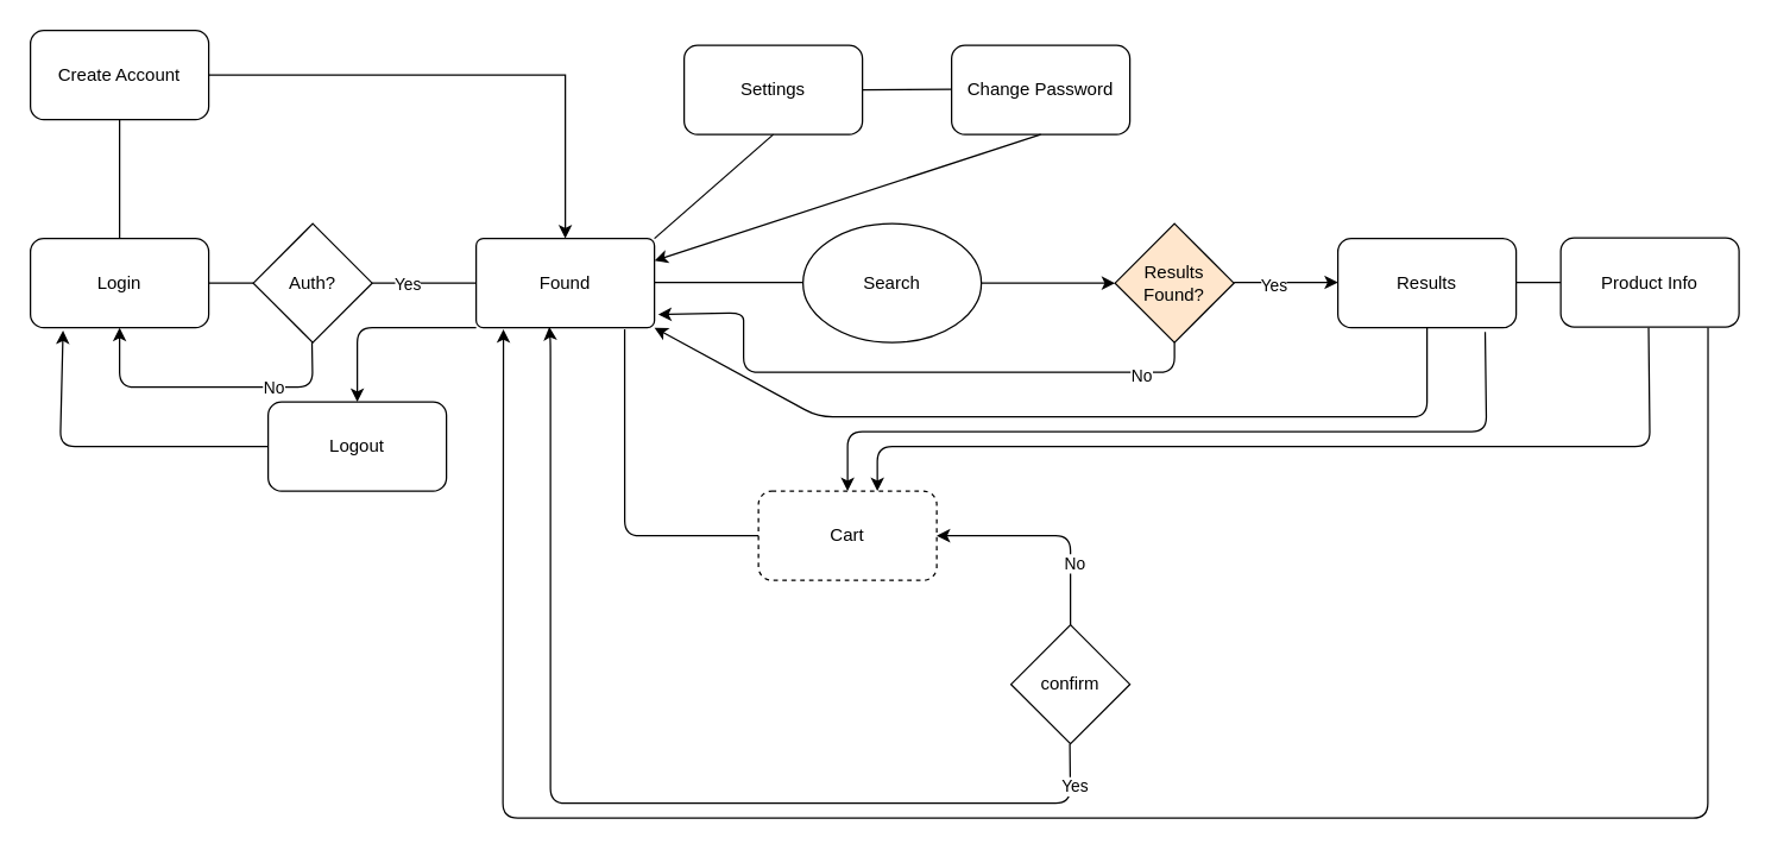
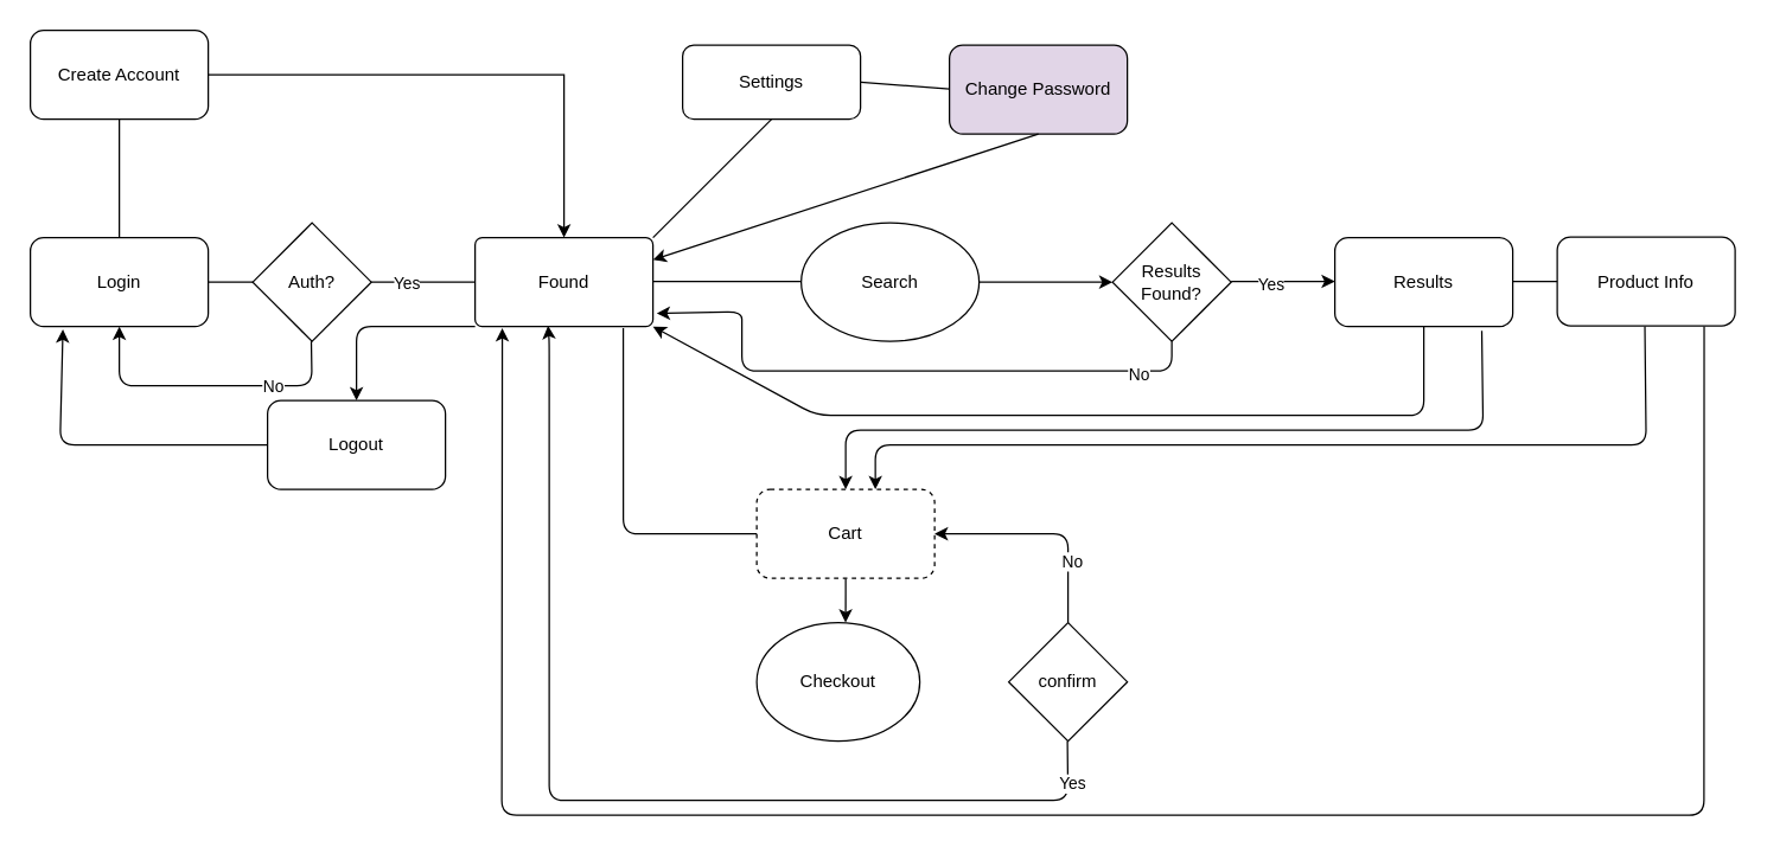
  <mxCell id="0" />
  <mxCell id="1" parent="0" />
  <mxCell id="2" value="Login" style="rounded=1;whiteSpace=wrap;html=1;" vertex="1" parent="1"><mxGeometry x="20" y="160" width="120" height="60" as="geometry" /></mxCell>
  <mxCell id="3" style="edgeStyle=orthogonalEdgeStyle;rounded=0;orthogonalLoop=1;jettySize=auto;html=1;entryX=0.5;entryY=0;entryDx=0;entryDy=0;" edge="1" parent="1" source="4" target="12"><mxGeometry relative="1" as="geometry" /></mxCell>
  <mxCell id="4" value="Create Account" style="rounded=1;whiteSpace=wrap;html=1;" vertex="1" parent="1"><mxGeometry x="20" y="20" width="120" height="60" as="geometry" /></mxCell>
  <mxCell id="5" value="" style="endArrow=none;html=1;" edge="1" parent="1" target="6"><mxGeometry width="50" height="50" relative="1" as="geometry"><mxPoint x="140" y="190" as="sourcePoint" /><mxPoint x="210" y="190" as="targetPoint" /></mxGeometry></mxCell>
  <mxCell id="6" value="Auth?" style="rhombus;whiteSpace=wrap;html=1;" vertex="1" parent="1"><mxGeometry x="170" y="150" width="80" height="80" as="geometry" /></mxCell>
  <mxCell id="7" value="" style="endArrow=classic;html=1;entryX=0.5;entryY=1;entryDx=0;entryDy=0;" edge="1" parent="1" target="2"><mxGeometry width="50" height="50" relative="1" as="geometry"><mxPoint x="209.5" y="230" as="sourcePoint" /><mxPoint x="209.5" y="330" as="targetPoint" /><Array as="points"><mxPoint x="210" y="260" /><mxPoint x="80" y="260" /></Array></mxGeometry></mxCell>
  <mxCell id="8" value="No" style="edgeLabel;html=1;align=center;verticalAlign=middle;resizable=0;points=[];" vertex="1" connectable="0" parent="7"><mxGeometry x="-0.433" relative="1" as="geometry"><mxPoint as="offset" /></mxGeometry></mxCell>
  <mxCell id="9" value="" style="endArrow=none;html=1;" edge="1" parent="1" source="2"><mxGeometry width="50" height="50" relative="1" as="geometry"><mxPoint x="30" y="130" as="sourcePoint" /><mxPoint x="80" y="80" as="targetPoint" /></mxGeometry></mxCell>
  <mxCell id="10" value="" style="endArrow=none;html=1;" edge="1" parent="1" target="12"><mxGeometry width="50" height="50" relative="1" as="geometry"><mxPoint x="250" y="190" as="sourcePoint" /><mxPoint x="330" y="190" as="targetPoint" /></mxGeometry></mxCell>
  <mxCell id="11" value="Yes" style="edgeLabel;html=1;align=center;verticalAlign=middle;resizable=0;points=[];" vertex="1" connectable="0" parent="10"><mxGeometry x="-0.357" relative="1" as="geometry"><mxPoint as="offset" /></mxGeometry></mxCell>
  <mxCell id="12" value="Found" style="rounded=1;whiteSpace=wrap;html=1;arcSize=8;" vertex="1" parent="1"><mxGeometry x="320" y="160" width="120" height="60" as="geometry" /></mxCell>
  <mxCell id="13" value="Logout" style="rounded=1;whiteSpace=wrap;html=1;" vertex="1" parent="1"><mxGeometry x="180" y="270" width="120" height="60" as="geometry" /></mxCell>
  <mxCell id="14" value="" style="endArrow=classic;html=1;entryX=0.5;entryY=0;entryDx=0;entryDy=0;" edge="1" parent="1" target="13"><mxGeometry width="50" height="50" relative="1" as="geometry"><mxPoint x="320" y="220" as="sourcePoint" /><mxPoint x="280" y="270" as="targetPoint" /><Array as="points"><mxPoint x="240" y="220" /></Array></mxGeometry></mxCell>
  <mxCell id="15" value="" style="endArrow=classic;html=1;exitX=0;exitY=0.5;exitDx=0;exitDy=0;entryX=0.183;entryY=1.033;entryDx=0;entryDy=0;entryPerimeter=0;" edge="1" parent="1" source="13" target="2"><mxGeometry width="50" height="50" relative="1" as="geometry"><mxPoint x="110" y="320" as="sourcePoint" /><mxPoint x="40" y="230" as="targetPoint" /><Array as="points"><mxPoint x="40" y="300" /></Array></mxGeometry></mxCell>
- <mxCell id="16" value="Settings" style="rounded=1;whiteSpace=wrap;html=1;" vertex="1" parent="1"><mxGeometry x="460" y="30" width="120" height="60" as="geometry" /></mxCell>
+ <mxCell id="16" value="Settings" style="rounded=1;whiteSpace=wrap;html=1;" vertex="1" parent="1"><mxGeometry x="460" y="30" width="120" height="50" as="geometry" /></mxCell>
  <mxCell id="17" value="" style="endArrow=none;html=1;entryX=0.5;entryY=1;entryDx=0;entryDy=0;" edge="1" parent="1" target="16"><mxGeometry width="50" height="50" relative="1" as="geometry"><mxPoint x="440" y="160" as="sourcePoint" /><mxPoint x="490" y="110" as="targetPoint" /></mxGeometry></mxCell>
- <mxCell id="18" value="Change Password" style="rounded=1;whiteSpace=wrap;html=1;" vertex="1" parent="1"><mxGeometry x="640" y="30" width="120" height="60" as="geometry" /></mxCell>
+ <mxCell id="18" value="Change Password" style="rounded=1;whiteSpace=wrap;html=1;fillColor=#e1d5e7;" vertex="1" parent="1"><mxGeometry x="640" y="30" width="120" height="60" as="geometry" /></mxCell>
  <mxCell id="19" value="" style="endArrow=none;html=1;exitX=1;exitY=0.5;exitDx=0;exitDy=0;" edge="1" parent="1" source="16"><mxGeometry width="50" height="50" relative="1" as="geometry"><mxPoint x="570" y="59.58" as="sourcePoint" /><mxPoint x="640" y="59.58" as="targetPoint" /></mxGeometry></mxCell>
  <mxCell id="20" value="" style="endArrow=classic;html=1;exitX=0.5;exitY=1;exitDx=0;exitDy=0;entryX=1;entryY=0.25;entryDx=0;entryDy=0;" edge="1" parent="1" source="18" target="12"><mxGeometry width="50" height="50" relative="1" as="geometry"><mxPoint x="510" y="320" as="sourcePoint" /><mxPoint x="560" y="270" as="targetPoint" /></mxGeometry></mxCell>
  <mxCell id="21" value="" style="endArrow=none;html=1;" edge="1" parent="1"><mxGeometry width="50" height="50" relative="1" as="geometry"><mxPoint x="440" y="189.58" as="sourcePoint" /><mxPoint x="540" y="189.58" as="targetPoint" /></mxGeometry></mxCell>
- <mxCell id="22" value="Results Found?" style="rhombus;whiteSpace=wrap;html=1;fillColor=#ffe6cc;" vertex="1" parent="1"><mxGeometry x="750" y="150" width="80" height="80" as="geometry" /></mxCell>
+ <mxCell id="22" value="Results Found?" style="rhombus;whiteSpace=wrap;html=1;" vertex="1" parent="1"><mxGeometry x="750" y="150" width="80" height="80" as="geometry" /></mxCell>
  <mxCell id="23" value="" style="endArrow=classic;html=1;entryX=0;entryY=0.5;entryDx=0;entryDy=0;" edge="1" parent="1" target="22"><mxGeometry width="50" height="50" relative="1" as="geometry"><mxPoint x="660" y="190" as="sourcePoint" /><mxPoint x="710" y="140" as="targetPoint" /></mxGeometry></mxCell>
  <mxCell id="24" value="" style="endArrow=classic;html=1;exitX=0.5;exitY=1;exitDx=0;exitDy=0;entryX=1.021;entryY=0.853;entryDx=0;entryDy=0;entryPerimeter=0;" edge="1" parent="1" source="22" target="12"><mxGeometry width="50" height="50" relative="1" as="geometry"><mxPoint x="850" y="299.58" as="sourcePoint" /><mxPoint x="500" y="190" as="targetPoint" /><Array as="points"><mxPoint x="790" y="250" /><mxPoint x="700" y="250" /><mxPoint x="650" y="250" /><mxPoint x="540" y="250" /><mxPoint x="500" y="250" /><mxPoint x="500" y="230" /><mxPoint x="500" y="210" /></Array></mxGeometry></mxCell>
  <mxCell id="25" value="No" style="edgeLabel;html=1;align=center;verticalAlign=middle;resizable=0;points=[];" vertex="1" connectable="0" parent="24"><mxGeometry x="-0.787" y="2" relative="1" as="geometry"><mxPoint as="offset" /></mxGeometry></mxCell>
  <mxCell id="26" value="Search" style="ellipse;whiteSpace=wrap;html=1;" vertex="1" parent="1"><mxGeometry x="540" y="150" width="120" height="80" as="geometry" /></mxCell>
  <mxCell id="27" value="Results" style="rounded=1;whiteSpace=wrap;html=1;" vertex="1" parent="1"><mxGeometry x="900" y="160" width="120" height="60" as="geometry" /></mxCell>
  <mxCell id="28" value="" style="endArrow=classic;html=1;" edge="1" parent="1"><mxGeometry width="50" height="50" relative="1" as="geometry"><mxPoint x="830" y="189.58" as="sourcePoint" /><mxPoint x="900" y="189.58" as="targetPoint" /></mxGeometry></mxCell>
  <mxCell id="29" value="Yes" style="edgeLabel;html=1;align=center;verticalAlign=middle;resizable=0;points=[];" vertex="1" connectable="0" parent="28"><mxGeometry x="-0.262" y="-2" relative="1" as="geometry"><mxPoint as="offset" /></mxGeometry></mxCell>
  <mxCell id="30" value="" style="endArrow=classic;html=1;exitX=0.5;exitY=1;exitDx=0;exitDy=0;entryX=1;entryY=1;entryDx=0;entryDy=0;" edge="1" parent="1" source="27" target="12"><mxGeometry width="50" height="50" relative="1" as="geometry"><mxPoint x="780" y="320" as="sourcePoint" /><mxPoint x="500" y="280" as="targetPoint" /><Array as="points"><mxPoint x="960" y="250" /><mxPoint x="960" y="280" /><mxPoint x="700" y="280" /><mxPoint x="610" y="280" /><mxPoint x="550" y="280" /></Array></mxGeometry></mxCell>
  <mxCell id="31" value="" style="endArrow=none;html=1;" edge="1" parent="1" target="32"><mxGeometry width="50" height="50" relative="1" as="geometry"><mxPoint x="1020" y="189.58" as="sourcePoint" /><mxPoint x="1110" y="189.58" as="targetPoint" /></mxGeometry></mxCell>
  <mxCell id="32" value="Product Info" style="rounded=1;whiteSpace=wrap;html=1;" vertex="1" parent="1"><mxGeometry x="1050" y="159.58" width="120" height="60" as="geometry" /></mxCell>
+ <mxCell id="33" style="edgeStyle=orthogonalEdgeStyle;rounded=0;orthogonalLoop=1;jettySize=auto;html=1;entryX=0.545;entryY=0;entryDx=0;entryDy=0;entryPerimeter=0;" edge="1" parent="1" source="34" target="39"><mxGeometry relative="1" as="geometry" /></mxCell>
  <mxCell id="34" value="Cart" style="rounded=1;whiteSpace=wrap;html=1;dashed=1;" vertex="1" parent="1"><mxGeometry x="510" y="330" width="120" height="60" as="geometry" /></mxCell>
  <mxCell id="35" value="" style="endArrow=none;html=1;entryX=0.833;entryY=1.019;entryDx=0;entryDy=0;exitX=0;exitY=0.5;exitDx=0;exitDy=0;entryPerimeter=0;" edge="1" parent="1" source="34" target="12"><mxGeometry width="50" height="50" relative="1" as="geometry"><mxPoint x="820" y="320" as="sourcePoint" /><mxPoint x="870" y="270" as="targetPoint" /><Array as="points"><mxPoint x="420" y="360" /></Array></mxGeometry></mxCell>
  <mxCell id="36" value="" style="endArrow=classic;html=1;exitX=0.826;exitY=1.047;exitDx=0;exitDy=0;exitPerimeter=0;entryX=0.5;entryY=0;entryDx=0;entryDy=0;" edge="1" parent="1" source="27" target="34"><mxGeometry width="50" height="50" relative="1" as="geometry"><mxPoint x="1020" y="320" as="sourcePoint" /><mxPoint x="660" y="310" as="targetPoint" /><Array as="points"><mxPoint x="1000" y="290" /><mxPoint x="690" y="290" /><mxPoint x="570" y="290" /></Array></mxGeometry></mxCell>
  <mxCell id="37" value="" style="endArrow=classic;html=1;exitX=0.826;exitY=1.047;exitDx=0;exitDy=0;exitPerimeter=0;entryX=0.667;entryY=0;entryDx=0;entryDy=0;entryPerimeter=0;" edge="1" parent="1" target="34"><mxGeometry width="50" height="50" relative="1" as="geometry"><mxPoint x="1109.12" y="220" as="sourcePoint" /><mxPoint x="710" y="300" as="targetPoint" /><Array as="points"><mxPoint x="1110" y="300" /><mxPoint x="590" y="300" /></Array></mxGeometry></mxCell>
  <mxCell id="38" value="" style="endArrow=classic;html=1;exitX=0.826;exitY=1.047;exitDx=0;exitDy=0;exitPerimeter=0;entryX=0.153;entryY=1.019;entryDx=0;entryDy=0;entryPerimeter=0;" edge="1" parent="1" target="12"><mxGeometry width="50" height="50" relative="1" as="geometry"><mxPoint x="1149.12" y="220" as="sourcePoint" /><mxPoint x="340" y="230" as="targetPoint" /><Array as="points"><mxPoint x="1149" y="550" /><mxPoint x="740" y="550" /><mxPoint x="338" y="550" /></Array></mxGeometry></mxCell>
+ <mxCell id="39" value="Checkout" style="ellipse;whiteSpace=wrap;html=1;" vertex="1" parent="1"><mxGeometry x="510" y="420" width="110" height="80" as="geometry" /></mxCell>
  <mxCell id="40" value="confirm" style="rhombus;whiteSpace=wrap;html=1;" vertex="1" parent="1"><mxGeometry x="680" y="420" width="80" height="80" as="geometry" /></mxCell>
  <mxCell id="41" value="" style="endArrow=classic;html=1;entryX=1;entryY=0.5;entryDx=0;entryDy=0;" edge="1" parent="1" target="34"><mxGeometry width="50" height="50" relative="1" as="geometry"><mxPoint x="720" y="420" as="sourcePoint" /><mxPoint x="720" y="340" as="targetPoint" /><Array as="points"><mxPoint x="720" y="360" /></Array></mxGeometry></mxCell>
  <mxCell id="42" value="No" style="edgeLabel;html=1;align=center;verticalAlign=middle;resizable=0;points=[];" vertex="1" connectable="0" parent="41"><mxGeometry x="-0.438" y="-2" relative="1" as="geometry"><mxPoint as="offset" /></mxGeometry></mxCell>
  <mxCell id="43" value="" style="endArrow=classic;html=1;entryX=0.41;entryY=0.992;entryDx=0;entryDy=0;entryPerimeter=0;" edge="1" parent="1" target="12"><mxGeometry width="50" height="50" relative="1" as="geometry"><mxPoint x="719.58" y="500" as="sourcePoint" /><mxPoint x="380" y="540" as="targetPoint" /><Array as="points"><mxPoint x="720" y="540" /><mxPoint x="370" y="540" /><mxPoint x="370" y="230" /></Array></mxGeometry></mxCell>
  <mxCell id="44" value="Yes" style="edgeLabel;html=1;align=center;verticalAlign=middle;resizable=0;points=[];" vertex="1" connectable="0" parent="43"><mxGeometry x="-0.919" y="3" relative="1" as="geometry"><mxPoint as="offset" /></mxGeometry></mxCell>
